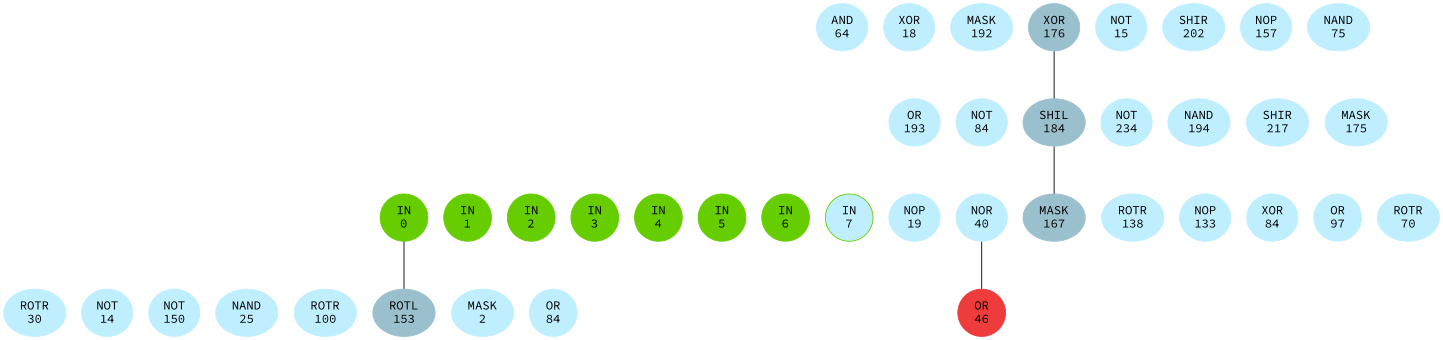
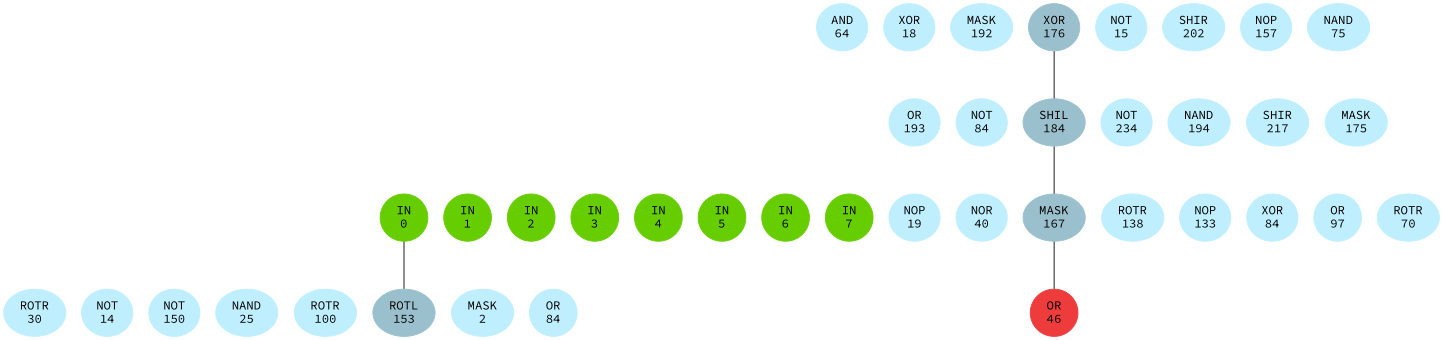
  graph {
    fontname="Source Code Pro"
    ordering=out
    rankdir=BT
    ranksep=0.75
    splines=polyline
    node [color=lightblue1 fontname="Source Code Pro" style=filled]
    edge [fontname="Source Code Pro" style=invis]
    n1 [color=chartreuse3 label="IN\n0"]
    n2 [color=chartreuse3 label="IN\n1"]
    n3 [color=chartreuse3 label="IN\n2"]
    n4 [color=chartreuse3 label="IN\n3"]
    n5 [color=chartreuse3 label="IN\n4"]
    n6 [color=chartreuse3 label="IN\n5"]
    n7 [color=chartreuse3 label="IN\n6"]
-   n8 [color=chartreuse3 label="IN\n7" fillcolor=lightblue1]
+   n8 [color=chartreuse3 label="IN\n7"]
    n9 [label="ROTR\n30"]
    n10 [label="NOT\n14"]
    n11 [label="NOT\n150"]
    n12 [label="NAND\n25"]
    n13 [label="ROTR\n100"]
    n14 [color=lightblue3 label="ROTL\n153"]
    n15 [label="MASK\n2"]
    n16 [label="OR\n84"]
    n17 [label="AND\n64"]
    n18 [label="XOR\n18"]
    n19 [label="MASK\n192"]
    n20 [color=lightblue3 label="XOR\n176"]
    n21 [label="NOT\n15"]
    n22 [label="SHIR\n202"]
    n23 [label="NOP\n157"]
    n24 [label="NAND\n75"]
    n25 [label="OR\n193"]
    n26 [label="NOT\n84"]
    n27 [color=lightblue3 label="SHIL\n184"]
    n28 [label="NOT\n234"]
    n29 [label="NAND\n194"]
    n30 [label="SHIR\n217"]
    n31 [label="MASK\n175"]
    n32 [label="NOP\n19"]
    n33 [label="NOR\n40"]
    n34 [color=lightblue3 label="MASK\n167"]
    n35 [label="ROTR\n138"]
    n36 [label="NOP\n133"]
    n37 [label="XOR\n84"]
    n38 [label="OR\n97"]
    n39 [label="ROTR\n70"]
    n40 [color=brown2 label="OR\n46"]
    subgraph sub_1 {
      rank=same
      n1
      n2
      n3
      n4
      n5
      n6
      n7
      n8
    }
    subgraph sub_2 {
      rank=same
      n9
      n10
      n11
      n12
      n13
      n14
      n15
      n16
    }
    subgraph sub_3 {
      rank=same
      n17
      n18
      n19
      n20
      n21
      n22
      n23
      n24
    }
    subgraph sub_4 {
      rank=same
      n25
      n26
      n27
      n28
      n29
      n30
      n31
    }
    subgraph sub_5 {
      rank=same
      n32
      n33
      n34
      n35
      n36
      n37
      n38
      n39
    }
    subgraph sub_6 {
      rank=same
      n40
    }
    n1 -- n2
    n2 -- n3
    n3 -- n4
    n4 -- n5
    n5 -- n6
    n6 -- n7
    n7 -- n8
    n9 -- n10
    n10 -- n11
    n11 -- n12
    n12 -- n13
    n13 -- n14
    n14 -- n1 [style=solid]
    n14 -- n15
    n15 -- n16
    n17 -- n18
    n18 -- n19
    n19 -- n20
    n20 -- n21
    n21 -- n22
    n22 -- n23
    n23 -- n24
    n25 -- n26
    n26 -- n27
    n27 -- n20 [style=solid]
    n27 -- n28
    n28 -- n29
    n30 -- n31
    n32 -- n33
    n33 -- n34
    n34 -- n27 [style=solid]
    n34 -- n35
    n35 -- n36
    n36 -- n37
    n37 -- n38
    n38 -- n39
-   n40 -- n33 [style=solid]
+   n40 -- n34 [style=solid]
    n40 -- n40
  }
